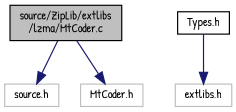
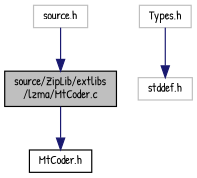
  digraph {
    fontname="Patrick Hand"
    node [color=black fillcolor=white fontname="Patrick Hand" fontsize=10 shape=record style=filled]
    edge [color=midnightblue fontname="Patrick Hand" fontsize=10 labelfontname=Helvetica labelfontsize=10 style=solid]
    n1 [fillcolor=grey75 fontcolor=black height=0.2 label="source/ZipLib/extlibs\l/lzma/MtCoder.c" width=0.4]
    n2 [color=grey75 height=0.2 label="source.h" width=0.4]
-   n3 [color=grey75 height=0.2 label="MtCoder.h" width=0.4]
-   n4 [height=0.2 label="Types.h" width=0.4]
-   n5 [color=grey75 height=0.2 label="extlibs.h" width=0.4]
-   n1 -> n2
+   n3 [height=0.2 label="MtCoder.h" width=0.4]
+   n4 [color=grey75 height=0.2 label="Types.h" width=0.4]
+   n5 [color=grey75 height=0.2 label="stddef.h" width=0.4]
+   n2 -> n1
    n1 -> n3
    n4 -> n5
  }
